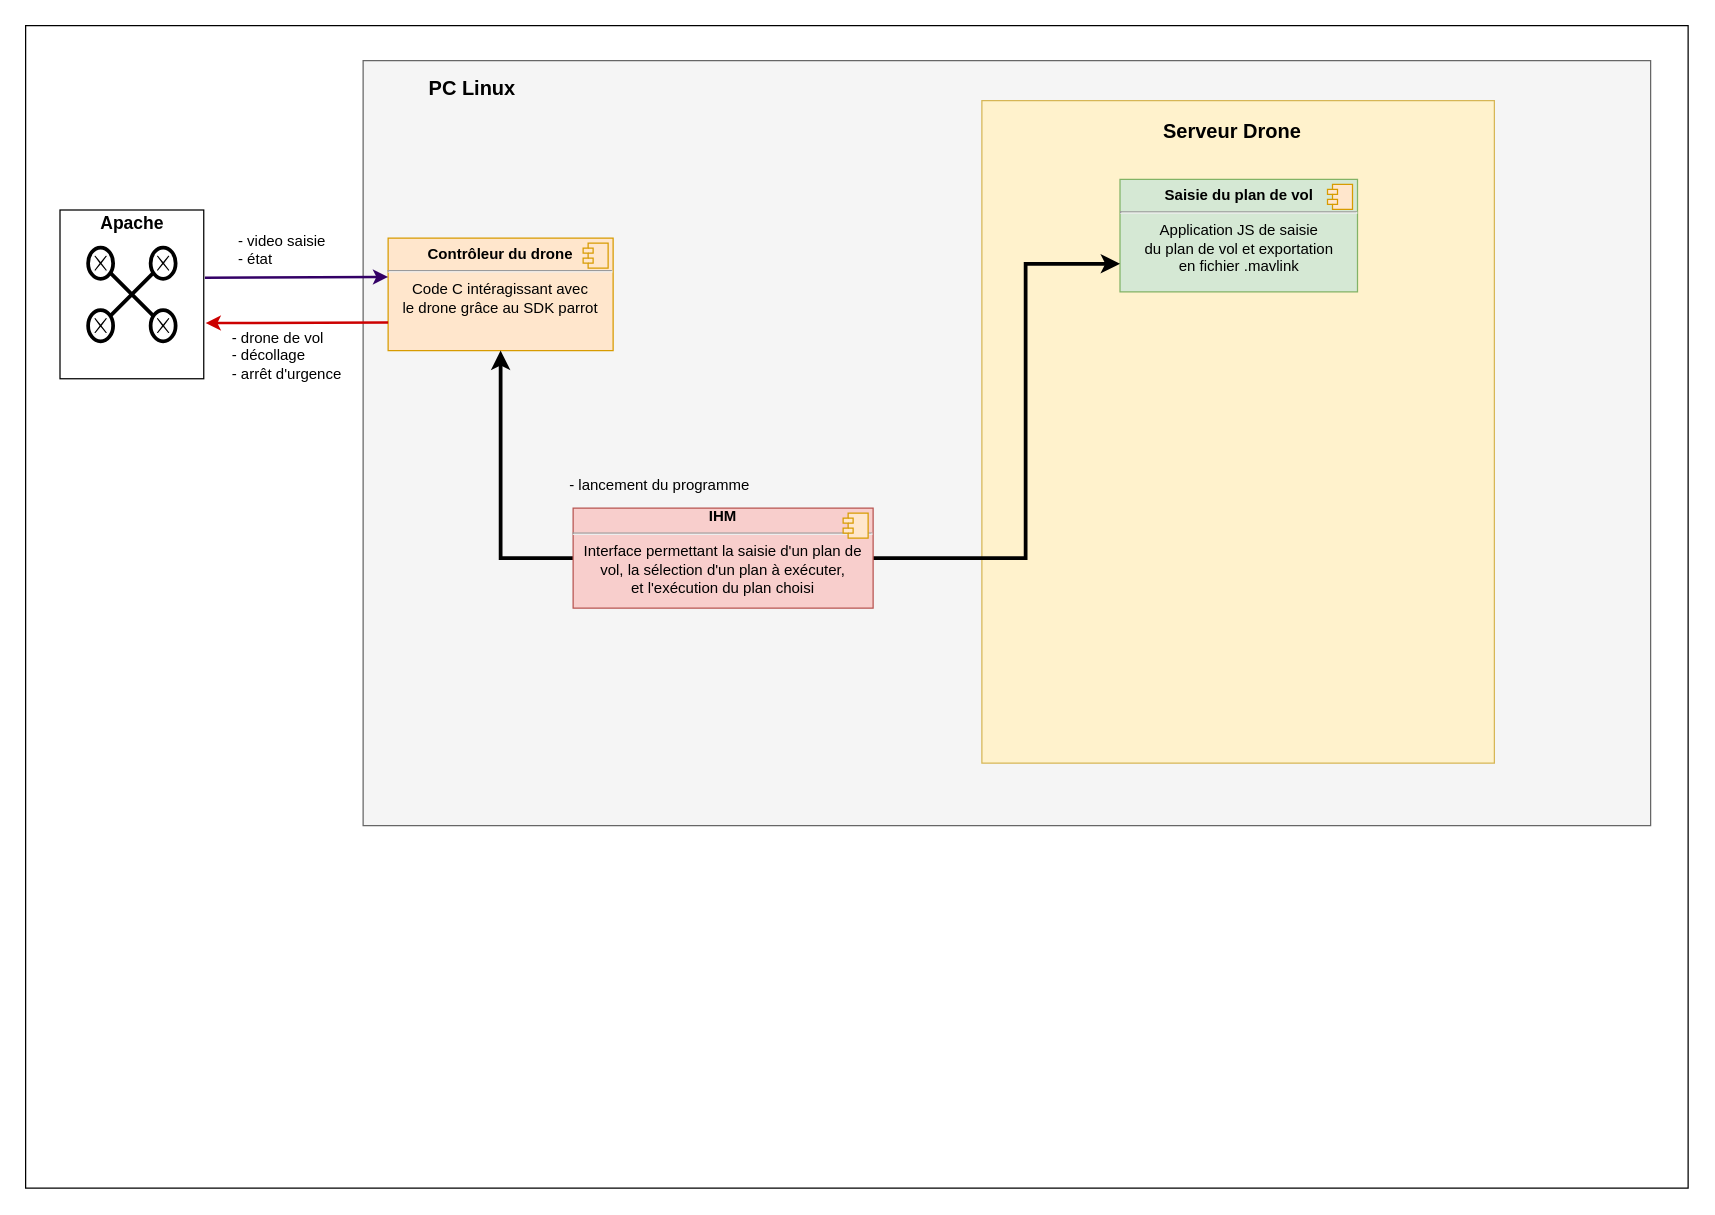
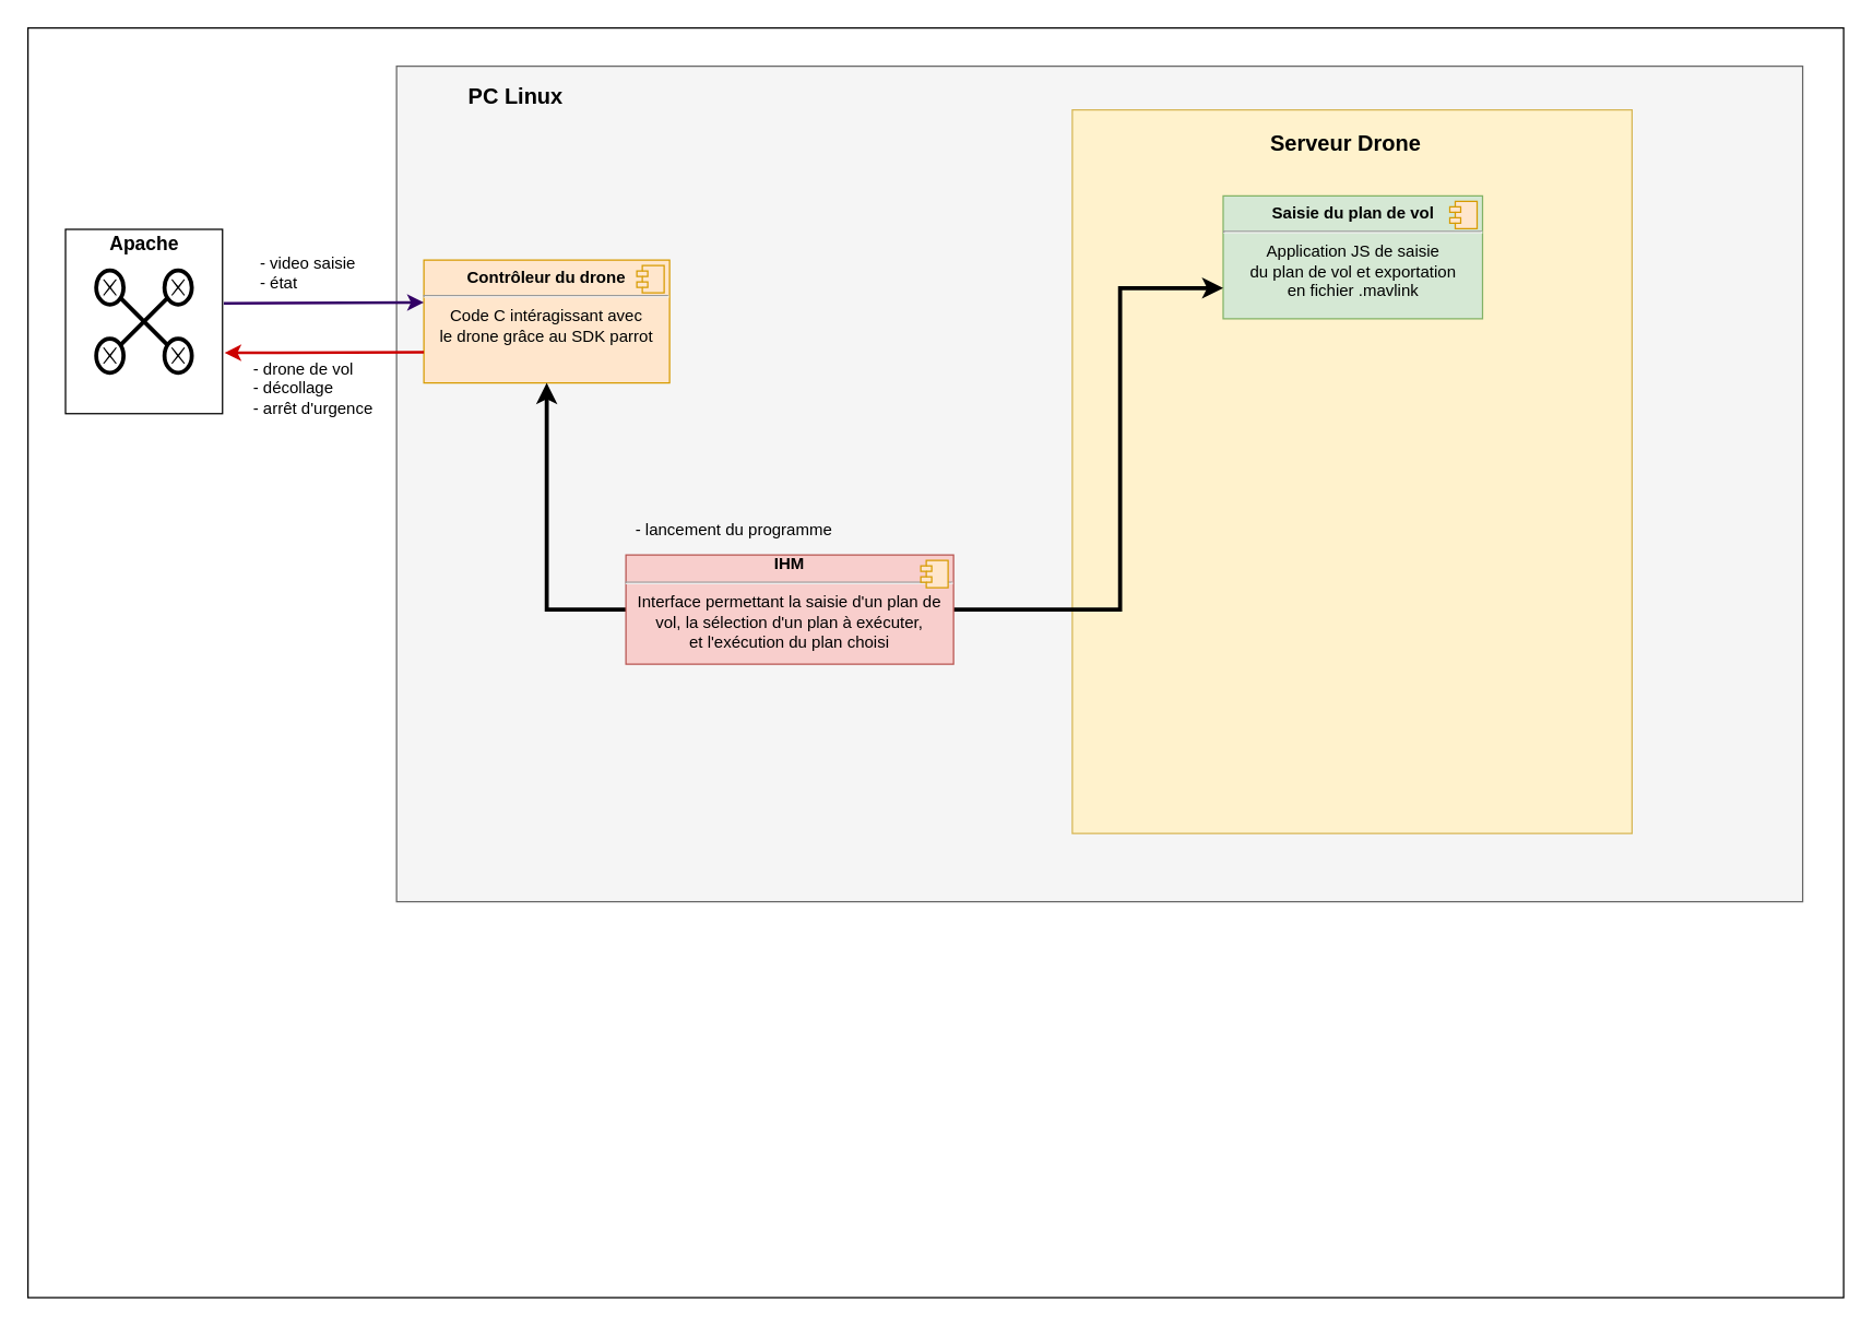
  <mxCell id="0" />
  <mxCell id="1" parent="0" />
  <mxCell id="2" value="" style="rounded=0;whiteSpace=wrap;html=1;fillColor=none;" vertex="1" parent="1"><mxGeometry y="20" width="1330" height="930" as="geometry" x="20" /></mxCell>
  <mxCell id="3" value="" style="rounded=0;whiteSpace=wrap;html=1;fillColor=none;" vertex="1" parent="1"><mxGeometry x="47.5" y="167.5" width="115" height="135" as="geometry" /></mxCell>
  <mxCell id="4" value="" style="rounded=0;whiteSpace=wrap;html=1;fillColor=#f5f5f5;strokeColor=#666666;fontColor=#333333;" parent="1" vertex="1"><mxGeometry x="290" y="48" width="1030" height="612" as="geometry" /></mxCell>
  <mxCell id="5" value="" style="rounded=0;whiteSpace=wrap;html=1;fillColor=#fff2cc;strokeColor=#d6b656;" parent="1" vertex="1"><mxGeometry x="785" y="80" width="410" height="530" as="geometry" /></mxCell>
  <mxCell id="6" value="&lt;p style=&quot;margin: 0px ; margin-top: 6px ; text-align: center&quot;&gt;&lt;b&gt;Contrôleur du drone&lt;br&gt;&lt;/b&gt;&lt;/p&gt;&lt;hr&gt;&lt;div align=&quot;center&quot;&gt;Code C intéragissant avec &lt;br&gt;&lt;/div&gt;&lt;div align=&quot;center&quot;&gt;le drone grâce au SDK parrot&lt;br&gt;&lt;/div&gt;" style="align=left;overflow=fill;html=1;fillColor=#ffe6cc;strokeColor=#d79b00;" parent="1" vertex="1"><mxGeometry x="310" y="190" width="180" height="90" as="geometry" /></mxCell>
  <mxCell id="7" value="" style="shape=component;jettyWidth=8;jettyHeight=4;fillColor=#ffe6cc;strokeColor=#d79b00;" parent="6" vertex="1"><mxGeometry x="1" width="20" height="20" relative="1" as="geometry"><mxPoint x="-24" y="4" as="offset" /></mxGeometry></mxCell>
  <mxCell id="8" value="" style="shape=umlDestroy;whiteSpace=wrap;html=1;strokeWidth=3;" parent="1" vertex="1"><mxGeometry x="80" y="210" width="50" height="50" as="geometry" /></mxCell>
  <mxCell id="9" value="" style="shape=mxgraph.bpmn.shape;html=1;verticalLabelPosition=bottom;labelBackgroundColor=#ffffff;verticalAlign=top;align=center;perimeter=ellipsePerimeter;outlineConnect=0;outline=end;symbol=cancel;" parent="1" vertex="1"><mxGeometry x="70" y="197.5" width="20" height="25" as="geometry" /></mxCell>
  <mxCell id="10" value="" style="shape=mxgraph.bpmn.shape;html=1;verticalLabelPosition=bottom;labelBackgroundColor=#ffffff;verticalAlign=top;align=center;perimeter=ellipsePerimeter;outlineConnect=0;outline=end;symbol=cancel;" parent="1" vertex="1"><mxGeometry x="120" y="197.5" width="20" height="25" as="geometry" /></mxCell>
  <mxCell id="11" value="" style="shape=mxgraph.bpmn.shape;html=1;verticalLabelPosition=bottom;labelBackgroundColor=#ffffff;verticalAlign=top;align=center;perimeter=ellipsePerimeter;outlineConnect=0;outline=end;symbol=cancel;" parent="1" vertex="1"><mxGeometry x="70" y="247.5" width="20" height="25" as="geometry" /></mxCell>
  <mxCell id="12" value="" style="shape=mxgraph.bpmn.shape;html=1;verticalLabelPosition=bottom;labelBackgroundColor=#ffffff;verticalAlign=top;align=center;perimeter=ellipsePerimeter;outlineConnect=0;outline=end;symbol=cancel;" parent="1" vertex="1"><mxGeometry x="120" y="247.5" width="20" height="25" as="geometry" /></mxCell>
  <mxCell id="13" value="" style="endArrow=classic;html=1;strokeWidth=2;strokeColor=#330066;exitX=1.008;exitY=0.401;exitDx=0;exitDy=0;exitPerimeter=0;" parent="1" edge="1" source="3"><mxGeometry width="50" height="50" relative="1" as="geometry"><mxPoint x="190" y="230" as="sourcePoint" /><mxPoint x="310" y="221" as="targetPoint" /></mxGeometry></mxCell>
  <mxCell id="14" value="" style="endArrow=classic;html=1;strokeColor=#CC0000;strokeWidth=2;exitX=0;exitY=0.75;exitDx=0;exitDy=0;" parent="1" edge="1" source="6"><mxGeometry width="50" height="50" relative="1" as="geometry"><mxPoint x="270" y="240" as="sourcePoint" /><mxPoint x="164" y="258" as="targetPoint" /></mxGeometry></mxCell>
  <mxCell id="15" value="&lt;div&gt;&amp;nbsp;- video saisie&lt;/div&gt;&lt;div&gt;&amp;nbsp;- état&lt;br&gt;&lt;/div&gt;" style="text;html=1;resizable=0;points=[];autosize=1;align=left;verticalAlign=top;spacingTop=-4;" parent="1" vertex="1"><mxGeometry x="185" y="182.5" width="100" height="30" as="geometry" /></mxCell>
  <mxCell id="16" value="&lt;div&gt;&amp;nbsp;- drone de vol&lt;/div&gt;&lt;div&gt;&amp;nbsp;- décollage&lt;/div&gt;&lt;div&gt;&amp;nbsp;- arrêt d'urgence&lt;/div&gt;&lt;div&gt;&lt;br&gt;&lt;/div&gt;" style="text;html=1;resizable=0;points=[];autosize=1;align=left;verticalAlign=top;spacingTop=-4;" parent="1" vertex="1"><mxGeometry x="180" y="259.5" width="110" height="60" as="geometry" /></mxCell>
  <mxCell id="17" value="&lt;p style=&quot;margin: 6px 0px 0px&quot; align=&quot;center&quot;&gt;&lt;b&gt;Saisie du plan de vol&lt;br&gt;&lt;/b&gt;&lt;/p&gt;&lt;hr align=&quot;center&quot;&gt;&lt;div align=&quot;center&quot;&gt;Application JS de saisie&lt;/div&gt;&lt;div align=&quot;center&quot;&gt;du plan de vol et exportation&lt;/div&gt;&lt;div align=&quot;center&quot;&gt;en fichier .mavlink&lt;br&gt;&lt;/div&gt;" style="align=left;overflow=fill;html=1;fillColor=#d5e8d4;strokeColor=#82b366;" parent="1" vertex="1"><mxGeometry x="895.5" y="143" width="190" height="90" as="geometry" /></mxCell>
  <mxCell id="18" value="" style="shape=component;jettyWidth=8;jettyHeight=4;fillColor=#ffe6cc;strokeColor=#d79b00;" parent="17" vertex="1"><mxGeometry x="1" width="20" height="20" relative="1" as="geometry"><mxPoint x="-24" y="4" as="offset" /></mxGeometry></mxCell>
  <mxCell id="19" value="&lt;font style=&quot;font-size: 16px&quot;&gt;&lt;b&gt;&lt;font style=&quot;font-size: 16px&quot;&gt;Serveur Drone&lt;/font&gt;&lt;/b&gt;&lt;/font&gt;" style="text;html=1;strokeColor=none;fillColor=none;align=center;verticalAlign=middle;whiteSpace=wrap;rounded=0;" parent="1" vertex="1"><mxGeometry x="917.5" y="90" width="135" height="27" as="geometry" /></mxCell>
  <mxCell id="20" style="edgeStyle=orthogonalEdgeStyle;rounded=0;orthogonalLoop=1;jettySize=auto;html=1;exitX=1;exitY=0.5;exitDx=0;exitDy=0;entryX=0;entryY=0.75;entryDx=0;entryDy=0;strokeColor=#000000;strokeWidth=3;" parent="1" source="22" target="17" edge="1"><mxGeometry relative="1" as="geometry"><Array as="points"><mxPoint x="820" y="446" /><mxPoint x="820" y="210" /></Array></mxGeometry></mxCell>
  <mxCell id="21" style="edgeStyle=orthogonalEdgeStyle;rounded=0;orthogonalLoop=1;jettySize=auto;html=1;exitX=0;exitY=0.5;exitDx=0;exitDy=0;entryX=0.5;entryY=1;entryDx=0;entryDy=0;strokeColor=#000000;strokeWidth=3;" parent="1" source="22" target="6" edge="1"><mxGeometry relative="1" as="geometry" /></mxCell>
  <mxCell id="22" value="&lt;div align=&quot;center&quot;&gt;&lt;b&gt;IHM&lt;/b&gt;&lt;/div&gt;&lt;hr align=&quot;center&quot;&gt;&lt;div align=&quot;center&quot;&gt;Interface permettant la saisie d'un plan de &lt;br&gt;&lt;/div&gt;&lt;div align=&quot;center&quot;&gt;vol, la sélection d'un plan à exécuter, &lt;br&gt;&lt;/div&gt;&lt;div align=&quot;center&quot;&gt;et l'exécution du plan choisi&lt;/div&gt;" style="align=left;overflow=fill;html=1;fillColor=#f8cecc;strokeColor=#b85450;" parent="1" vertex="1"><mxGeometry x="458" y="406" width="240" height="80" as="geometry" /></mxCell>
  <mxCell id="23" value="" style="shape=component;jettyWidth=8;jettyHeight=4;fillColor=#ffe6cc;strokeColor=#d79b00;" parent="22" vertex="1"><mxGeometry x="1" width="20" height="20" relative="1" as="geometry"><mxPoint x="-24" y="4" as="offset" /></mxGeometry></mxCell>
  <mxCell id="24" value="&lt;b&gt;&lt;font style=&quot;font-size: 16px&quot;&gt;PC Linux&lt;/font&gt;&lt;/b&gt;" style="text;html=1;strokeColor=none;fillColor=none;align=center;verticalAlign=middle;whiteSpace=wrap;rounded=0;" parent="1" vertex="1"><mxGeometry x="330" y="60" width="95" height="20" as="geometry" /></mxCell>
  <mxCell id="25" value="&lt;b&gt;&lt;font style=&quot;font-size: 14px&quot;&gt;Apache&lt;/font&gt;&lt;/b&gt;" style="text;html=1;strokeColor=none;fillColor=none;align=center;verticalAlign=middle;whiteSpace=wrap;rounded=0;" vertex="1" parent="1"><mxGeometry x="57.5" y="168" width="95" height="20" as="geometry" /></mxCell>
- <mxCell id="26" value="&amp;nbsp;- lancement du programme" style="text;html=1;resizable=0;points=[];autosize=1;align=left;verticalAlign=top;spacingTop=-4;" vertex="1" parent="1"><mxGeometry x="450" y="378" width="170" height="20" as="geometry" /></mxCell>
+ <mxCell id="26" value="&amp;nbsp;- lancement du programme" style="text;html=1;resizable=0;points=[];autosize=1;align=left;verticalAlign=top;spacingTop=-4;" vertex="1" parent="1"><mxGeometry x="460" y="378" width="170" height="20" as="geometry" /></mxCell>
